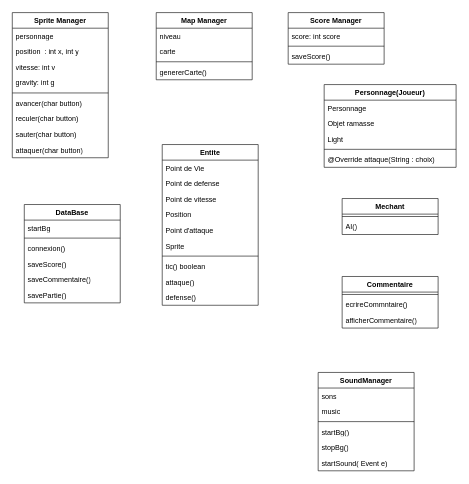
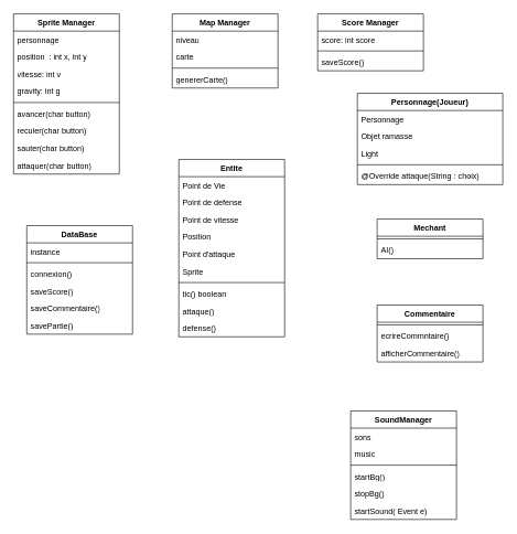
  <mxCell id="0" />
  <mxCell id="1" parent="0" />
  <mxCell id="2" value="Sprite Manager" style="swimlane;fontStyle=1;align=center;verticalAlign=top;childLayout=stackLayout;horizontal=1;startSize=26;horizontalStack=0;resizeParent=1;resizeParentMax=0;resizeLast=0;collapsible=1;marginBottom=0;whiteSpace=wrap;html=1;" parent="1" vertex="1"><mxGeometry x="20" y="20" width="160" height="242" as="geometry" /></mxCell>
  <mxCell id="3" value="personnage" style="text;strokeColor=none;fillColor=none;align=left;verticalAlign=top;spacingLeft=4;spacingRight=4;overflow=hidden;rotatable=0;points=[[0,0.5],[1,0.5]];portConstraint=eastwest;whiteSpace=wrap;html=1;" parent="2" vertex="1"><mxGeometry y="26" width="160" height="26" as="geometry" /></mxCell>
  <mxCell id="4" value="&lt;div&gt;position&amp;nbsp; : int x, int y&lt;br&gt;&lt;/div&gt;&lt;div&gt;&lt;br&gt;&lt;/div&gt;" style="text;strokeColor=none;fillColor=none;align=left;verticalAlign=top;spacingLeft=4;spacingRight=4;overflow=hidden;rotatable=0;points=[[0,0.5],[1,0.5]];portConstraint=eastwest;whiteSpace=wrap;html=1;" parent="2" vertex="1"><mxGeometry y="52" width="160" height="26" as="geometry" /></mxCell>
  <mxCell id="5" value="vitesse: int v" style="text;strokeColor=none;fillColor=none;align=left;verticalAlign=top;spacingLeft=4;spacingRight=4;overflow=hidden;rotatable=0;points=[[0,0.5],[1,0.5]];portConstraint=eastwest;whiteSpace=wrap;html=1;" parent="2" vertex="1"><mxGeometry y="78" width="160" height="26" as="geometry" /></mxCell>
  <mxCell id="6" value="gravity: int g " style="text;strokeColor=none;fillColor=none;align=left;verticalAlign=top;spacingLeft=4;spacingRight=4;overflow=hidden;rotatable=0;points=[[0,0.5],[1,0.5]];portConstraint=eastwest;whiteSpace=wrap;html=1;" parent="2" vertex="1"><mxGeometry y="104" width="160" height="26" as="geometry" /></mxCell>
  <mxCell id="7" value="" style="line;strokeWidth=1;fillColor=none;align=left;verticalAlign=middle;spacingTop=-1;spacingLeft=3;spacingRight=3;rotatable=0;labelPosition=right;points=[];portConstraint=eastwest;strokeColor=inherit;" parent="2" vertex="1"><mxGeometry y="130" width="160" height="8" as="geometry" /></mxCell>
  <mxCell id="8" value="avancer(char button)" style="text;strokeColor=none;fillColor=none;align=left;verticalAlign=top;spacingLeft=4;spacingRight=4;overflow=hidden;rotatable=0;points=[[0,0.5],[1,0.5]];portConstraint=eastwest;whiteSpace=wrap;html=1;" parent="2" vertex="1"><mxGeometry y="138" width="160" height="26" as="geometry" /></mxCell>
  <mxCell id="9" value="reculer(char button)" style="text;strokeColor=none;fillColor=none;align=left;verticalAlign=top;spacingLeft=4;spacingRight=4;overflow=hidden;rotatable=0;points=[[0,0.5],[1,0.5]];portConstraint=eastwest;whiteSpace=wrap;html=1;" parent="2" vertex="1"><mxGeometry y="164" width="160" height="26" as="geometry" /></mxCell>
  <mxCell id="10" value="sauter(char button)" style="text;strokeColor=none;fillColor=none;align=left;verticalAlign=top;spacingLeft=4;spacingRight=4;overflow=hidden;rotatable=0;points=[[0,0.5],[1,0.5]];portConstraint=eastwest;whiteSpace=wrap;html=1;" parent="2" vertex="1"><mxGeometry y="190" width="160" height="26" as="geometry" /></mxCell>
  <mxCell id="11" value="attaquer(char button)" style="text;strokeColor=none;fillColor=none;align=left;verticalAlign=top;spacingLeft=4;spacingRight=4;overflow=hidden;rotatable=0;points=[[0,0.5],[1,0.5]];portConstraint=eastwest;whiteSpace=wrap;html=1;" parent="2" vertex="1"><mxGeometry y="216" width="160" height="26" as="geometry" /></mxCell>
  <mxCell id="12" value="Map Manager" style="swimlane;fontStyle=1;align=center;verticalAlign=top;childLayout=stackLayout;horizontal=1;startSize=26;horizontalStack=0;resizeParent=1;resizeParentMax=0;resizeLast=0;collapsible=1;marginBottom=0;whiteSpace=wrap;html=1;" parent="1" vertex="1"><mxGeometry x="260" y="20" width="160" height="112" as="geometry" /></mxCell>
  <mxCell id="13" value="&lt;div&gt;niveau&lt;/div&gt;&lt;div&gt;&lt;br&gt;&lt;/div&gt;" style="text;strokeColor=none;fillColor=none;align=left;verticalAlign=top;spacingLeft=4;spacingRight=4;overflow=hidden;rotatable=0;points=[[0,0.5],[1,0.5]];portConstraint=eastwest;whiteSpace=wrap;html=1;" parent="12" vertex="1"><mxGeometry y="26" width="160" height="26" as="geometry" /></mxCell>
  <mxCell id="14" value="carte" style="text;strokeColor=none;fillColor=none;align=left;verticalAlign=top;spacingLeft=4;spacingRight=4;overflow=hidden;rotatable=0;points=[[0,0.5],[1,0.5]];portConstraint=eastwest;whiteSpace=wrap;html=1;" parent="12" vertex="1"><mxGeometry y="52" width="160" height="26" as="geometry" /></mxCell>
  <mxCell id="15" value="" style="line;strokeWidth=1;fillColor=none;align=left;verticalAlign=middle;spacingTop=-1;spacingLeft=3;spacingRight=3;rotatable=0;labelPosition=right;points=[];portConstraint=eastwest;strokeColor=inherit;" parent="12" vertex="1"><mxGeometry y="78" width="160" height="8" as="geometry" /></mxCell>
  <mxCell id="16" value="genererCarte()" style="text;strokeColor=none;fillColor=none;align=left;verticalAlign=top;spacingLeft=4;spacingRight=4;overflow=hidden;rotatable=0;points=[[0,0.5],[1,0.5]];portConstraint=eastwest;whiteSpace=wrap;html=1;" parent="12" vertex="1"><mxGeometry y="86" width="160" height="26" as="geometry" /></mxCell>
  <mxCell id="17" value="Score Manager" style="swimlane;fontStyle=1;align=center;verticalAlign=top;childLayout=stackLayout;horizontal=1;startSize=26;horizontalStack=0;resizeParent=1;resizeParentMax=0;resizeLast=0;collapsible=1;marginBottom=0;whiteSpace=wrap;html=1;" parent="1" vertex="1"><mxGeometry x="480" y="20" width="160" height="86" as="geometry" /></mxCell>
  <mxCell id="18" value="score: int score" style="text;strokeColor=none;fillColor=none;align=left;verticalAlign=top;spacingLeft=4;spacingRight=4;overflow=hidden;rotatable=0;points=[[0,0.5],[1,0.5]];portConstraint=eastwest;whiteSpace=wrap;html=1;" parent="17" vertex="1"><mxGeometry y="26" width="160" height="26" as="geometry" /></mxCell>
  <mxCell id="19" value="" style="line;strokeWidth=1;fillColor=none;align=left;verticalAlign=middle;spacingTop=-1;spacingLeft=3;spacingRight=3;rotatable=0;labelPosition=right;points=[];portConstraint=eastwest;strokeColor=inherit;" parent="17" vertex="1"><mxGeometry y="52" width="160" height="8" as="geometry" /></mxCell>
  <mxCell id="20" value="saveScore()" style="text;strokeColor=none;fillColor=none;align=left;verticalAlign=top;spacingLeft=4;spacingRight=4;overflow=hidden;rotatable=0;points=[[0,0.5],[1,0.5]];portConstraint=eastwest;whiteSpace=wrap;html=1;" parent="17" vertex="1"><mxGeometry y="60" width="160" height="26" as="geometry" /></mxCell>
  <mxCell id="21" value="Personnage(Joueur)" style="swimlane;fontStyle=1;align=center;verticalAlign=top;childLayout=stackLayout;horizontal=1;startSize=26;horizontalStack=0;resizeParent=1;resizeParentMax=0;resizeLast=0;collapsible=1;marginBottom=0;whiteSpace=wrap;html=1;" parent="1" vertex="1"><mxGeometry x="540" y="140" width="220" height="138" as="geometry" /></mxCell>
  <mxCell id="22" value="&lt;div&gt;Personnage&lt;/div&gt;&lt;div&gt;&lt;br&gt;&lt;/div&gt;" style="text;strokeColor=none;fillColor=none;align=left;verticalAlign=top;spacingLeft=4;spacingRight=4;overflow=hidden;rotatable=0;points=[[0,0.5],[1,0.5]];portConstraint=eastwest;whiteSpace=wrap;html=1;" parent="21" vertex="1"><mxGeometry y="26" width="220" height="26" as="geometry" /></mxCell>
  <mxCell id="23" value="Objet ramasse" style="text;strokeColor=none;fillColor=none;align=left;verticalAlign=top;spacingLeft=4;spacingRight=4;overflow=hidden;rotatable=0;points=[[0,0.5],[1,0.5]];portConstraint=eastwest;whiteSpace=wrap;html=1;" parent="21" vertex="1"><mxGeometry y="52" width="220" height="26" as="geometry" /></mxCell>
  <mxCell id="24" value="Light" style="text;strokeColor=none;fillColor=none;align=left;verticalAlign=top;spacingLeft=4;spacingRight=4;overflow=hidden;rotatable=0;points=[[0,0.5],[1,0.5]];portConstraint=eastwest;whiteSpace=wrap;html=1;" parent="21" vertex="1"><mxGeometry y="78" width="220" height="26" as="geometry" /></mxCell>
  <mxCell id="25" value="" style="line;strokeWidth=1;fillColor=none;align=left;verticalAlign=middle;spacingTop=-1;spacingLeft=3;spacingRight=3;rotatable=0;labelPosition=right;points=[];portConstraint=eastwest;strokeColor=inherit;" parent="21" vertex="1"><mxGeometry y="104" width="220" height="8" as="geometry" /></mxCell>
  <mxCell id="26" value="@Override attaque(String : choix)" style="text;strokeColor=none;fillColor=none;align=left;verticalAlign=top;spacingLeft=4;spacingRight=4;overflow=hidden;rotatable=0;points=[[0,0.5],[1,0.5]];portConstraint=eastwest;whiteSpace=wrap;html=1;" parent="21" vertex="1"><mxGeometry y="112" width="220" height="26" as="geometry" /></mxCell>
  <mxCell id="27" value="Entite" style="swimlane;fontStyle=1;align=center;verticalAlign=top;childLayout=stackLayout;horizontal=1;startSize=26;horizontalStack=0;resizeParent=1;resizeParentMax=0;resizeLast=0;collapsible=1;marginBottom=0;whiteSpace=wrap;html=1;" parent="1" vertex="1"><mxGeometry x="270" y="240" width="160" height="268" as="geometry" /></mxCell>
  <mxCell id="28" value="Point de Vie" style="text;strokeColor=none;fillColor=none;align=left;verticalAlign=top;spacingLeft=4;spacingRight=4;overflow=hidden;rotatable=0;points=[[0,0.5],[1,0.5]];portConstraint=eastwest;whiteSpace=wrap;html=1;" parent="27" vertex="1"><mxGeometry y="26" width="160" height="26" as="geometry" /></mxCell>
  <mxCell id="29" value="Point de defense" style="text;strokeColor=none;fillColor=none;align=left;verticalAlign=top;spacingLeft=4;spacingRight=4;overflow=hidden;rotatable=0;points=[[0,0.5],[1,0.5]];portConstraint=eastwest;whiteSpace=wrap;html=1;" parent="27" vertex="1"><mxGeometry y="52" width="160" height="26" as="geometry" /></mxCell>
  <mxCell id="30" value="Point de vitesse" style="text;strokeColor=none;fillColor=none;align=left;verticalAlign=top;spacingLeft=4;spacingRight=4;overflow=hidden;rotatable=0;points=[[0,0.5],[1,0.5]];portConstraint=eastwest;whiteSpace=wrap;html=1;" parent="27" vertex="1"><mxGeometry y="78" width="160" height="26" as="geometry" /></mxCell>
  <mxCell id="31" value="Position" style="text;strokeColor=none;fillColor=none;align=left;verticalAlign=top;spacingLeft=4;spacingRight=4;overflow=hidden;rotatable=0;points=[[0,0.5],[1,0.5]];portConstraint=eastwest;whiteSpace=wrap;html=1;" parent="27" vertex="1"><mxGeometry y="104" width="160" height="26" as="geometry" /></mxCell>
  <mxCell id="32" value="Point d'attaque" style="text;strokeColor=none;fillColor=none;align=left;verticalAlign=top;spacingLeft=4;spacingRight=4;overflow=hidden;rotatable=0;points=[[0,0.5],[1,0.5]];portConstraint=eastwest;whiteSpace=wrap;html=1;" parent="27" vertex="1"><mxGeometry y="130" width="160" height="26" as="geometry" /></mxCell>
  <mxCell id="33" value="Sprite" style="text;strokeColor=none;fillColor=none;align=left;verticalAlign=top;spacingLeft=4;spacingRight=4;overflow=hidden;rotatable=0;points=[[0,0.5],[1,0.5]];portConstraint=eastwest;whiteSpace=wrap;html=1;" parent="27" vertex="1"><mxGeometry y="156" width="160" height="26" as="geometry" /></mxCell>
  <mxCell id="34" value="" style="line;strokeWidth=1;fillColor=none;align=left;verticalAlign=middle;spacingTop=-1;spacingLeft=3;spacingRight=3;rotatable=0;labelPosition=right;points=[];portConstraint=eastwest;strokeColor=inherit;" parent="27" vertex="1"><mxGeometry y="182" width="160" height="8" as="geometry" /></mxCell>
  <mxCell id="35" value="tic() boolean" style="text;strokeColor=none;fillColor=none;align=left;verticalAlign=top;spacingLeft=4;spacingRight=4;overflow=hidden;rotatable=0;points=[[0,0.5],[1,0.5]];portConstraint=eastwest;whiteSpace=wrap;html=1;" parent="27" vertex="1"><mxGeometry y="190" width="160" height="26" as="geometry" /></mxCell>
  <mxCell id="36" value="attaque()" style="text;strokeColor=none;fillColor=none;align=left;verticalAlign=top;spacingLeft=4;spacingRight=4;overflow=hidden;rotatable=0;points=[[0,0.5],[1,0.5]];portConstraint=eastwest;whiteSpace=wrap;html=1;" parent="27" vertex="1"><mxGeometry y="216" width="160" height="26" as="geometry" /></mxCell>
  <mxCell id="37" value="defense()" style="text;strokeColor=none;fillColor=none;align=left;verticalAlign=top;spacingLeft=4;spacingRight=4;overflow=hidden;rotatable=0;points=[[0,0.5],[1,0.5]];portConstraint=eastwest;whiteSpace=wrap;html=1;" parent="27" vertex="1"><mxGeometry y="242" width="160" height="26" as="geometry" /></mxCell>
  <mxCell id="38" value="Mechant" style="swimlane;fontStyle=1;align=center;verticalAlign=top;childLayout=stackLayout;horizontal=1;startSize=26;horizontalStack=0;resizeParent=1;resizeParentMax=0;resizeLast=0;collapsible=1;marginBottom=0;whiteSpace=wrap;html=1;" parent="1" vertex="1"><mxGeometry x="570" y="330" width="160" height="60" as="geometry" /></mxCell>
  <mxCell id="39" value="" style="line;strokeWidth=1;fillColor=none;align=left;verticalAlign=middle;spacingTop=-1;spacingLeft=3;spacingRight=3;rotatable=0;labelPosition=right;points=[];portConstraint=eastwest;strokeColor=inherit;" parent="38" vertex="1"><mxGeometry y="26" width="160" height="8" as="geometry" /></mxCell>
  <mxCell id="40" value="AI()" style="text;strokeColor=none;fillColor=none;align=left;verticalAlign=top;spacingLeft=4;spacingRight=4;overflow=hidden;rotatable=0;points=[[0,0.5],[1,0.5]];portConstraint=eastwest;whiteSpace=wrap;html=1;" parent="38" vertex="1"><mxGeometry y="34" width="160" height="26" as="geometry" /></mxCell>
  <mxCell id="41" value="DataBase" style="swimlane;fontStyle=1;align=center;verticalAlign=top;childLayout=stackLayout;horizontal=1;startSize=26;horizontalStack=0;resizeParent=1;resizeParentMax=0;resizeLast=0;collapsible=1;marginBottom=0;whiteSpace=wrap;html=1;" parent="1" vertex="1"><mxGeometry x="40" y="340" width="160" height="164" as="geometry" /></mxCell>
- <mxCell id="42" value="startBg" style="text;strokeColor=none;fillColor=none;align=left;verticalAlign=top;spacingLeft=4;spacingRight=4;overflow=hidden;rotatable=0;points=[[0,0.5],[1,0.5]];portConstraint=eastwest;whiteSpace=wrap;html=1;" parent="41" vertex="1"><mxGeometry y="26" width="160" height="26" as="geometry" /></mxCell>
+ <mxCell id="42" value="instance" style="text;strokeColor=none;fillColor=none;align=left;verticalAlign=top;spacingLeft=4;spacingRight=4;overflow=hidden;rotatable=0;points=[[0,0.5],[1,0.5]];portConstraint=eastwest;whiteSpace=wrap;html=1;" parent="41" vertex="1"><mxGeometry y="26" width="160" height="26" as="geometry" /></mxCell>
  <mxCell id="43" value="" style="line;strokeWidth=1;fillColor=none;align=left;verticalAlign=middle;spacingTop=-1;spacingLeft=3;spacingRight=3;rotatable=0;labelPosition=right;points=[];portConstraint=eastwest;strokeColor=inherit;" parent="41" vertex="1"><mxGeometry y="52" width="160" height="8" as="geometry" /></mxCell>
  <mxCell id="44" value="connexion()" style="text;strokeColor=none;fillColor=none;align=left;verticalAlign=top;spacingLeft=4;spacingRight=4;overflow=hidden;rotatable=0;points=[[0,0.5],[1,0.5]];portConstraint=eastwest;whiteSpace=wrap;html=1;" parent="41" vertex="1"><mxGeometry y="60" width="160" height="26" as="geometry" /></mxCell>
  <mxCell id="45" value="saveScore()" style="text;strokeColor=none;fillColor=none;align=left;verticalAlign=top;spacingLeft=4;spacingRight=4;overflow=hidden;rotatable=0;points=[[0,0.5],[1,0.5]];portConstraint=eastwest;whiteSpace=wrap;html=1;" parent="41" vertex="1"><mxGeometry y="86" width="160" height="26" as="geometry" /></mxCell>
  <mxCell id="46" value="saveCommentaire()" style="text;strokeColor=none;fillColor=none;align=left;verticalAlign=top;spacingLeft=4;spacingRight=4;overflow=hidden;rotatable=0;points=[[0,0.5],[1,0.5]];portConstraint=eastwest;whiteSpace=wrap;html=1;" parent="41" vertex="1"><mxGeometry y="112" width="160" height="26" as="geometry" /></mxCell>
  <mxCell id="47" value="savePartie()" style="text;strokeColor=none;fillColor=none;align=left;verticalAlign=top;spacingLeft=4;spacingRight=4;overflow=hidden;rotatable=0;points=[[0,0.5],[1,0.5]];portConstraint=eastwest;whiteSpace=wrap;html=1;" parent="41" vertex="1"><mxGeometry y="138" width="160" height="26" as="geometry" /></mxCell>
  <mxCell id="48" value="Commentaire" style="swimlane;fontStyle=1;align=center;verticalAlign=top;childLayout=stackLayout;horizontal=1;startSize=26;horizontalStack=0;resizeParent=1;resizeParentMax=0;resizeLast=0;collapsible=1;marginBottom=0;whiteSpace=wrap;html=1;" parent="1" vertex="1"><mxGeometry x="570" y="460" width="160" height="86" as="geometry" /></mxCell>
  <mxCell id="49" value="" style="line;strokeWidth=1;fillColor=none;align=left;verticalAlign=middle;spacingTop=-1;spacingLeft=3;spacingRight=3;rotatable=0;labelPosition=right;points=[];portConstraint=eastwest;strokeColor=inherit;" parent="48" vertex="1"><mxGeometry y="26" width="160" height="8" as="geometry" /></mxCell>
  <mxCell id="50" value="ecrireCommntaire()" style="text;strokeColor=none;fillColor=none;align=left;verticalAlign=top;spacingLeft=4;spacingRight=4;overflow=hidden;rotatable=0;points=[[0,0.5],[1,0.5]];portConstraint=eastwest;whiteSpace=wrap;html=1;" parent="48" vertex="1"><mxGeometry y="34" width="160" height="26" as="geometry" /></mxCell>
  <mxCell id="51" value="afficherCommentaire()" style="text;strokeColor=none;fillColor=none;align=left;verticalAlign=top;spacingLeft=4;spacingRight=4;overflow=hidden;rotatable=0;points=[[0,0.5],[1,0.5]];portConstraint=eastwest;whiteSpace=wrap;html=1;" parent="48" vertex="1"><mxGeometry y="60" width="160" height="26" as="geometry" /></mxCell>
  <mxCell id="52" value="SoundManager" style="swimlane;fontStyle=1;align=center;verticalAlign=top;childLayout=stackLayout;horizontal=1;startSize=26;horizontalStack=0;resizeParent=1;resizeParentMax=0;resizeLast=0;collapsible=1;marginBottom=0;whiteSpace=wrap;html=1;" parent="1" vertex="1"><mxGeometry x="530" y="620" width="160" height="164" as="geometry" /></mxCell>
  <mxCell id="53" value="sons" style="text;strokeColor=none;fillColor=none;align=left;verticalAlign=top;spacingLeft=4;spacingRight=4;overflow=hidden;rotatable=0;points=[[0,0.5],[1,0.5]];portConstraint=eastwest;whiteSpace=wrap;html=1;" parent="52" vertex="1"><mxGeometry y="26" width="160" height="26" as="geometry" /></mxCell>
  <mxCell id="54" value="music" style="text;strokeColor=none;fillColor=none;align=left;verticalAlign=top;spacingLeft=4;spacingRight=4;overflow=hidden;rotatable=0;points=[[0,0.5],[1,0.5]];portConstraint=eastwest;whiteSpace=wrap;html=1;" parent="52" vertex="1"><mxGeometry y="52" width="160" height="26" as="geometry" /></mxCell>
  <mxCell id="55" value="" style="line;strokeWidth=1;fillColor=none;align=left;verticalAlign=middle;spacingTop=-1;spacingLeft=3;spacingRight=3;rotatable=0;labelPosition=right;points=[];portConstraint=eastwest;strokeColor=inherit;" parent="52" vertex="1"><mxGeometry y="78" width="160" height="8" as="geometry" /></mxCell>
  <mxCell id="56" value="startBg()" style="text;strokeColor=none;fillColor=none;align=left;verticalAlign=top;spacingLeft=4;spacingRight=4;overflow=hidden;rotatable=0;points=[[0,0.5],[1,0.5]];portConstraint=eastwest;whiteSpace=wrap;html=1;" parent="52" vertex="1"><mxGeometry y="86" width="160" height="26" as="geometry" /></mxCell>
  <mxCell id="57" value="stopBg()" style="text;strokeColor=none;fillColor=none;align=left;verticalAlign=top;spacingLeft=4;spacingRight=4;overflow=hidden;rotatable=0;points=[[0,0.5],[1,0.5]];portConstraint=eastwest;whiteSpace=wrap;html=1;" parent="52" vertex="1"><mxGeometry y="112" width="160" height="26" as="geometry" /></mxCell>
  <mxCell id="58" value="startSound( Event e)" style="text;strokeColor=none;fillColor=none;align=left;verticalAlign=top;spacingLeft=4;spacingRight=4;overflow=hidden;rotatable=0;points=[[0,0.5],[1,0.5]];portConstraint=eastwest;whiteSpace=wrap;html=1;" parent="52" vertex="1"><mxGeometry y="138" width="160" height="26" as="geometry" /></mxCell>
